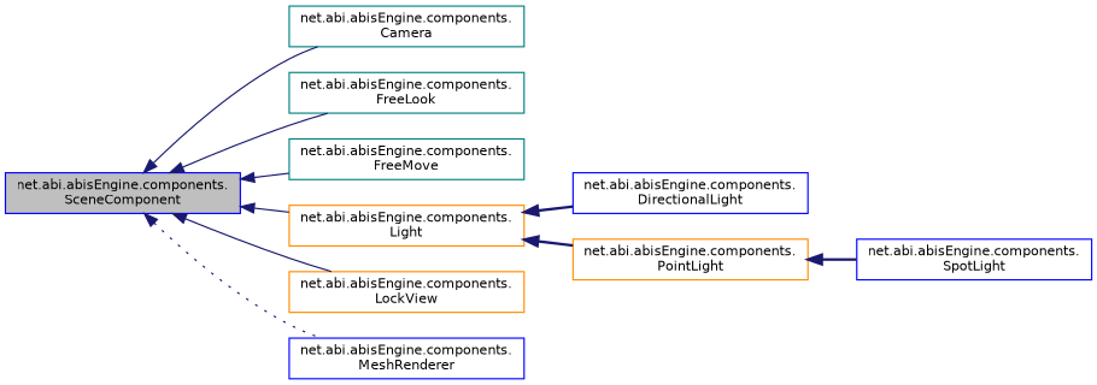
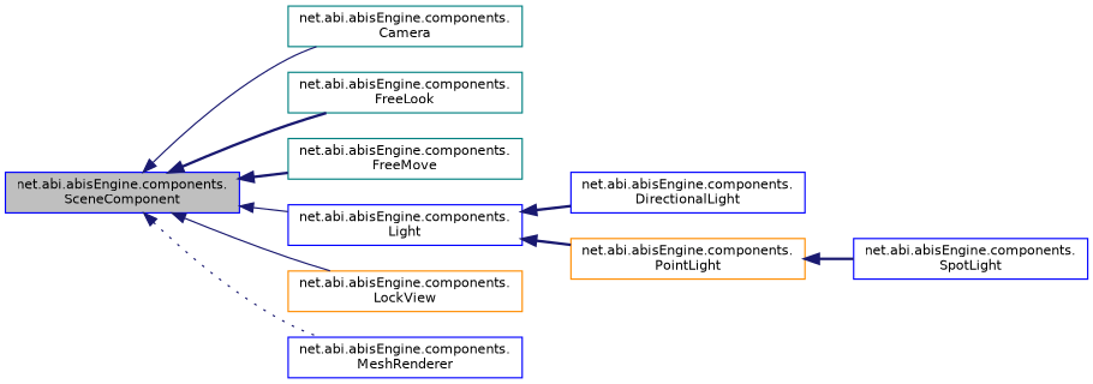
  digraph {
    rankdir=LR
    node [color=blue fillcolor=white fontname=Helvetica fontsize=10 shape=record style=filled]
    edge [color=midnightblue dir=back fontname=Helvetica fontsize=10 labelfontname=Helvetica labelfontsize=10 style=solid]
    n1 [fillcolor=grey75 fontcolor=black height=0.2 label="net.abi.abisEngine.components.\lSceneComponent" width=0.4]
    n2 [color=teal height=0.2 label="net.abi.abisEngine.components.\lCamera" width=0.4]
    n3 [color=teal height=0.2 label="net.abi.abisEngine.components.\lFreeLook" width=0.4]
    n4 [color=teal height=0.2 label="net.abi.abisEngine.components.\lFreeMove" width=0.4]
-   n5 [color=darkorange height=0.2 label="net.abi.abisEngine.components.\lLight" width=0.4]
+   n5 [height=0.2 label="net.abi.abisEngine.components.\lLight" width=0.4]
    n6 [color=darkorange height=0.2 label="net.abi.abisEngine.components.\lLockView" width=0.4]
    n7 [height=0.2 label="net.abi.abisEngine.components.\lMeshRenderer" width=0.4]
    n8 [height=0.2 label="net.abi.abisEngine.components.\lDirectionalLight" width=0.4]
    n9 [color=darkorange height=0.2 label="net.abi.abisEngine.components.\lPointLight" width=0.4]
    n10 [height=0.2 label="net.abi.abisEngine.components.\lSpotLight" width=0.4]
    n1 -> n2
-   n1 -> n3
-   n1 -> n4
+   n1 -> n3 [style=bold]
+   n1 -> n4 [style=bold]
    n1 -> n5
    n1 -> n6
    n1 -> n7 [style=dotted]
    n5 -> n8 [style=bold]
    n5 -> n9 [style=bold]
    n9 -> n10 [style=bold]
  }
